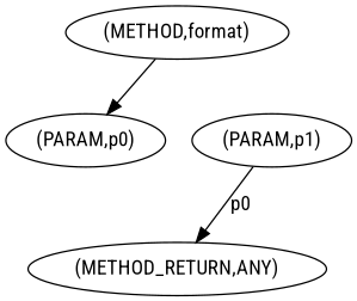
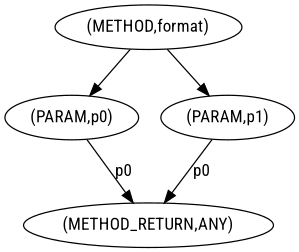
  digraph {
    fontname="Roboto Condensed"
    node [fontname="Roboto Condensed"]
    edge [fontname="Roboto Condensed"]
    n1 [label=<(METHOD,format)>]
    n2 [label=<(PARAM,p0)>]
    n3 [label=<(PARAM,p1)>]
    n4 [label=<(METHOD_RETURN,ANY)>]
    n1 -> n2
+   n1 -> n3
+   n2 -> n4 [label=p0]
    n3 -> n4 [label=p0]
  }
